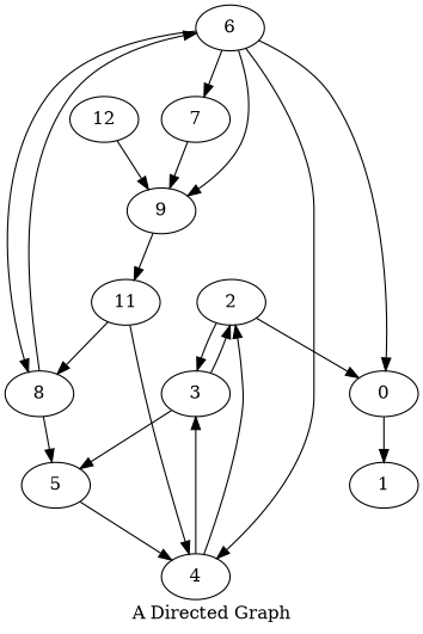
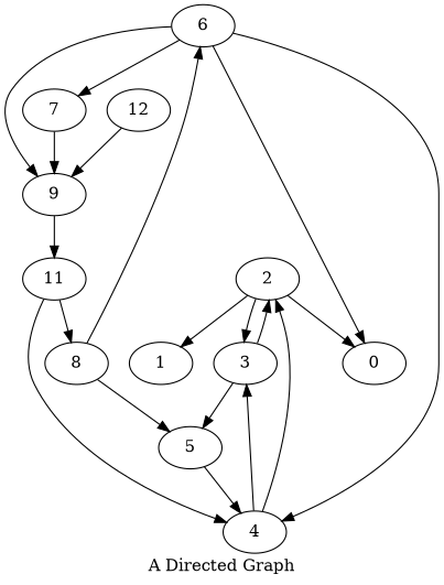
  digraph {
    label="A Directed Graph"
    0
    1
    5
    4
    2
    3
    6
    8
    9
    7
    11
    12
-   0 -> 1
+   2 -> 1
    5 -> 4
    4 -> 2
    4 -> 3
    2 -> 0
    2 -> 3
    3 -> 5
    3 -> 2
    6 -> 0
    6 -> 4
-   6 -> 8
    6 -> 9
    6 -> 7
    8 -> 5
    8 -> 6
    9 -> 11
    7 -> 9
    11 -> 4
    11 -> 8
    12 -> 9
  }
